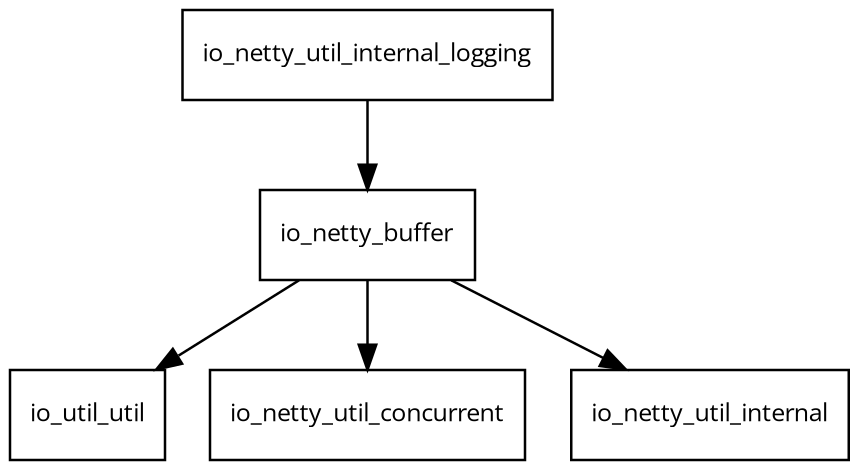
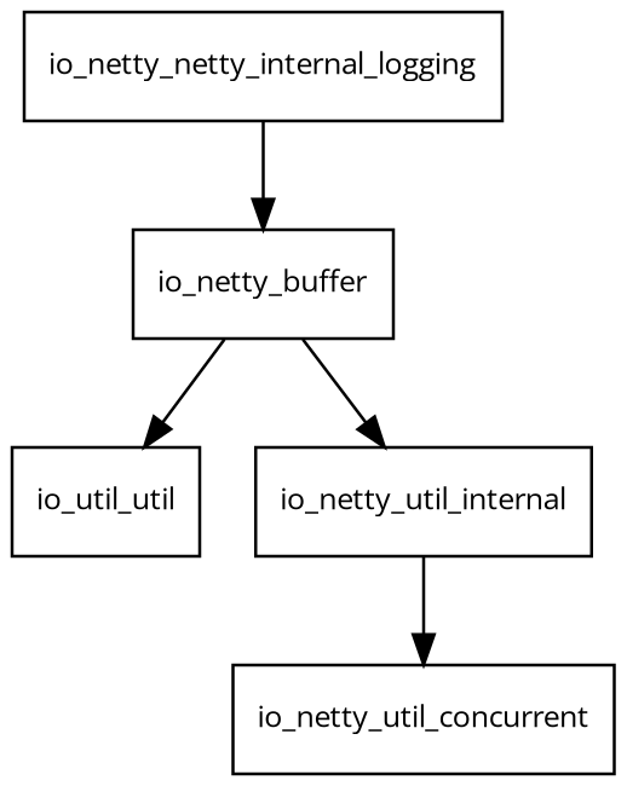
  digraph {
    fontname="Open Sans"
    node [fontname="Open Sans" fontsize=10.0 shape=box]
    edge [fontname="Open Sans"]
    n1 [label=io_util_util]
    io_netty_buffer
    io_netty_util_concurrent
    io_netty_util_internal
-   io_netty_util_internal_logging
+   io_netty_util_internal_logging [label=io_netty_netty_internal_logging]
    io_netty_buffer -> n1
-   io_netty_buffer -> io_netty_util_concurrent
+   io_netty_util_internal -> io_netty_util_concurrent
    io_netty_buffer -> io_netty_util_internal
    io_netty_util_internal_logging -> io_netty_buffer
  }
